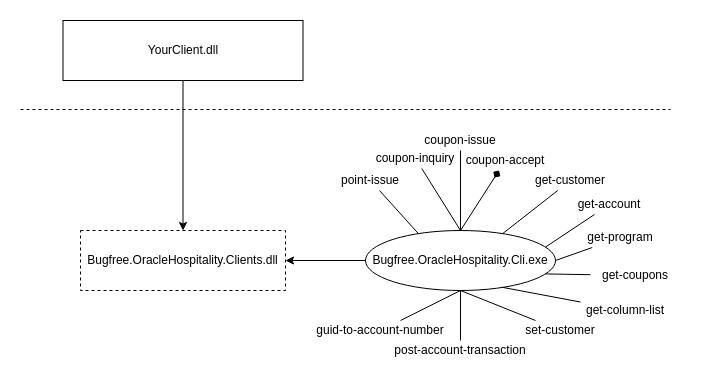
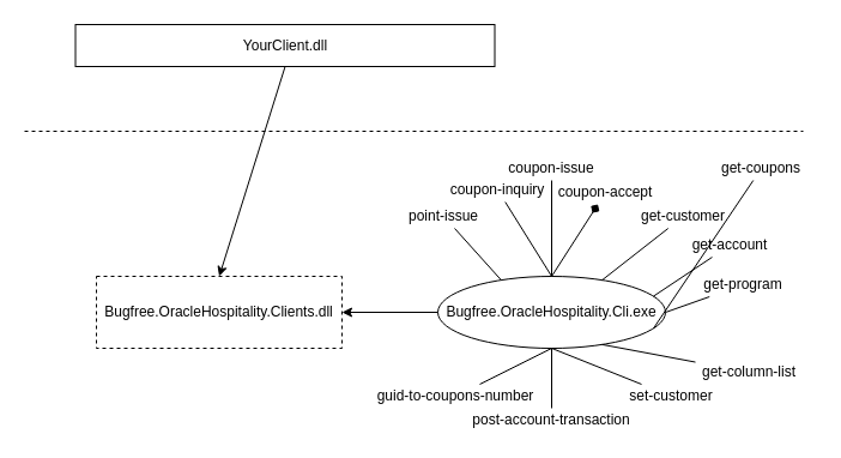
  <mxCell id="0" />
  <mxCell id="1" parent="0" />
  <mxCell id="2" value="Bugfree.OracleHospitality.Clients.dll" style="rounded=0;whiteSpace=wrap;html=1;dashed=1;" parent="1" vertex="1"><mxGeometry x="80" y="230" width="205" height="60" as="geometry" /></mxCell>
- <mxCell id="3" value="YourClient.dll" style="rounded=0;whiteSpace=wrap;html=1;" parent="1" vertex="1"><mxGeometry x="62.5" y="20" width="240" height="60" as="geometry" /></mxCell>
+ <mxCell id="3" value="YourClient.dll" style="rounded=0;whiteSpace=wrap;html=1;" parent="1" vertex="1"><mxGeometry x="62.5" y="20" width="350" height="35" as="geometry" /></mxCell>
  <mxCell id="4" value="Bugfree.OracleHospitality.Cli.exe" style="ellipse;whiteSpace=wrap;html=1;" parent="1" vertex="1"><mxGeometry x="365" y="230" width="190" height="60" as="geometry" /></mxCell>
  <mxCell id="5" value="" style="endArrow=none;html=1;exitX=0.25;exitY=0;exitDx=0;exitDy=0;" parent="1" source="4" target="6" edge="1"><mxGeometry width="50" height="50" relative="1" as="geometry"><mxPoint x="430" y="170" as="sourcePoint" /><mxPoint x="480" y="120" as="targetPoint" /></mxGeometry></mxCell>
  <mxCell id="6" value="point-issue" style="text;html=1;strokeColor=none;fillColor=none;align=center;verticalAlign=middle;whiteSpace=wrap;rounded=0;" parent="1" vertex="1"><mxGeometry x="335" y="170" width="70" height="20" as="geometry" /></mxCell>
  <mxCell id="7" value="" style="endArrow=none;html=1;exitX=0.5;exitY=0;exitDx=0;exitDy=0;" parent="1" source="4" target="8" edge="1"><mxGeometry width="50" height="50" relative="1" as="geometry"><mxPoint x="550" y="150" as="sourcePoint" /><mxPoint x="615" y="40" as="targetPoint" /></mxGeometry></mxCell>
  <mxCell id="8" value="coupon-inquiry" style="text;html=1;strokeColor=none;fillColor=none;align=center;verticalAlign=middle;whiteSpace=wrap;rounded=0;" parent="1" vertex="1"><mxGeometry x="365" y="148" width="100" height="20" as="geometry" /></mxCell>
  <mxCell id="9" value="" style="endArrow=none;html=1;exitX=0.5;exitY=0;exitDx=0;exitDy=0;" parent="1" source="4" target="10" edge="1"><mxGeometry width="50" height="50" relative="1" as="geometry"><mxPoint x="670" y="270" as="sourcePoint" /><mxPoint x="735" y="160" as="targetPoint" /></mxGeometry></mxCell>
  <mxCell id="10" value="coupon-issue" style="text;html=1;strokeColor=none;fillColor=none;align=center;verticalAlign=middle;whiteSpace=wrap;rounded=0;" parent="1" vertex="1"><mxGeometry x="420" y="130" width="80" height="20" as="geometry" /></mxCell>
  <mxCell id="11" value="" style="endArrow=diamond;html=1;exitX=0.5;exitY=0;exitDx=0;exitDy=0;" parent="1" source="4" target="12" edge="1"><mxGeometry width="50" height="50" relative="1" as="geometry"><mxPoint x="680" y="370" as="sourcePoint" /><mxPoint x="745" y="260" as="targetPoint" /></mxGeometry></mxCell>
  <mxCell id="12" value="coupon-accept" style="text;html=1;strokeColor=none;fillColor=none;align=center;verticalAlign=middle;whiteSpace=wrap;rounded=0;" parent="1" vertex="1"><mxGeometry x="460" y="150" width="90" height="20" as="geometry" /></mxCell>
  <mxCell id="13" value="" style="endArrow=none;html=1;exitX=0.75;exitY=0;exitDx=0;exitDy=0;" parent="1" source="4" target="14" edge="1"><mxGeometry width="50" height="50" relative="1" as="geometry"><mxPoint x="680" y="470" as="sourcePoint" /><mxPoint x="745" y="360" as="targetPoint" /></mxGeometry></mxCell>
  <mxCell id="14" value="get-customer" style="text;html=1;strokeColor=none;fillColor=none;align=center;verticalAlign=middle;whiteSpace=wrap;rounded=0;" parent="1" vertex="1"><mxGeometry x="530" y="170" width="80" height="20" as="geometry" /></mxCell>
  <mxCell id="15" value="" style="endArrow=none;html=1;exitX=1;exitY=0.25;exitDx=0;exitDy=0;" parent="1" source="4" target="16" edge="1"><mxGeometry width="50" height="50" relative="1" as="geometry"><mxPoint x="580" y="490" as="sourcePoint" /><mxPoint x="645" y="380" as="targetPoint" /></mxGeometry></mxCell>
  <mxCell id="16" value="get-account" style="text;html=1;strokeColor=none;fillColor=none;align=center;verticalAlign=middle;whiteSpace=wrap;rounded=0;" parent="1" vertex="1"><mxGeometry x="569" y="194" width="80" height="20" as="geometry" /></mxCell>
  <mxCell id="17" value="" style="endArrow=none;html=1;exitX=1;exitY=0.5;exitDx=0;exitDy=0;" parent="1" source="4" target="18" edge="1"><mxGeometry width="50" height="50" relative="1" as="geometry"><mxPoint x="465" y="500" as="sourcePoint" /><mxPoint x="530" y="390" as="targetPoint" /></mxGeometry></mxCell>
  <mxCell id="18" value="get-program" style="text;html=1;strokeColor=none;fillColor=none;align=center;verticalAlign=middle;whiteSpace=wrap;rounded=0;" parent="1" vertex="1"><mxGeometry x="580" y="227" width="80" height="20" as="geometry" /></mxCell>
  <mxCell id="19" value="" style="endArrow=none;html=1;exitX=1;exitY=0.75;exitDx=0;exitDy=0;" parent="1" source="4" target="20" edge="1"><mxGeometry width="50" height="50" relative="1" as="geometry"><mxPoint x="360" y="510" as="sourcePoint" /><mxPoint x="425" y="400" as="targetPoint" /></mxGeometry></mxCell>
- <mxCell id="20" value="get-coupons" style="text;html=1;strokeColor=none;fillColor=none;align=center;verticalAlign=middle;whiteSpace=wrap;rounded=0;" parent="1" vertex="1"><mxGeometry x="590" y="265" width="90" height="20" as="geometry" /></mxCell>
+ <mxCell id="20" value="get-coupons" style="text;html=1;strokeColor=none;fillColor=none;align=center;verticalAlign=middle;whiteSpace=wrap;rounded=0;" parent="1" vertex="1"><mxGeometry x="590" y="130" width="90" height="20" as="geometry" /></mxCell>
  <mxCell id="21" value="" style="endArrow=none;html=1;exitX=0.75;exitY=1;exitDx=0;exitDy=0;" parent="1" source="4" target="22" edge="1"><mxGeometry width="50" height="50" relative="1" as="geometry"><mxPoint x="255" y="510" as="sourcePoint" /><mxPoint x="320" y="400" as="targetPoint" /></mxGeometry></mxCell>
  <mxCell id="22" value="get-column-list" style="text;html=1;strokeColor=none;fillColor=none;align=center;verticalAlign=middle;whiteSpace=wrap;rounded=0;" parent="1" vertex="1"><mxGeometry x="580" y="300" width="90" height="20" as="geometry" /></mxCell>
  <mxCell id="23" value="" style="endArrow=none;html=1;exitX=0.5;exitY=1;exitDx=0;exitDy=0;" parent="1" source="4" target="24" edge="1"><mxGeometry width="50" height="50" relative="1" as="geometry"><mxPoint x="150" y="520" as="sourcePoint" /><mxPoint x="215" y="410" as="targetPoint" /></mxGeometry></mxCell>
  <mxCell id="24" value="set-customer" style="text;html=1;strokeColor=none;fillColor=none;align=center;verticalAlign=middle;whiteSpace=wrap;rounded=0;" parent="1" vertex="1"><mxGeometry x="520" y="320" width="80" height="20" as="geometry" /></mxCell>
  <mxCell id="25" value="" style="endArrow=none;html=1;exitX=0.5;exitY=1;exitDx=0;exitDy=0;" parent="1" source="4" target="26" edge="1"><mxGeometry width="50" height="50" relative="1" as="geometry"><mxPoint x="50" y="490" as="sourcePoint" /><mxPoint x="115" y="380" as="targetPoint" /></mxGeometry></mxCell>
  <mxCell id="26" value="post-account-transaction" style="text;html=1;strokeColor=none;fillColor=none;align=center;verticalAlign=middle;whiteSpace=wrap;rounded=0;" parent="1" vertex="1"><mxGeometry x="385" y="340" width="150" height="20" as="geometry" /></mxCell>
  <mxCell id="27" value="" style="endArrow=none;html=1;exitX=0.5;exitY=1;exitDx=0;exitDy=0;" parent="1" source="4" target="28" edge="1"><mxGeometry width="50" height="50" relative="1" as="geometry"><mxPoint x="0" y="410" as="sourcePoint" /><mxPoint x="65" y="300" as="targetPoint" /></mxGeometry></mxCell>
- <mxCell id="28" value="guid-to-account-number" style="text;html=1;strokeColor=none;fillColor=none;align=center;verticalAlign=middle;whiteSpace=wrap;rounded=0;" parent="1" vertex="1"><mxGeometry x="310" y="320" width="140" height="20" as="geometry" /></mxCell>
+ <mxCell id="28" value="guid-to-coupons-number" style="text;html=1;strokeColor=none;fillColor=none;align=center;verticalAlign=middle;whiteSpace=wrap;rounded=0;" parent="1" vertex="1"><mxGeometry x="310" y="320" width="140" height="20" as="geometry" /></mxCell>
  <mxCell id="29" value="" style="endArrow=none;dashed=1;html=1;" parent="1" edge="1"><mxGeometry width="50" height="50" relative="1" as="geometry"><mxPoint x="20" y="109" as="sourcePoint" /><mxPoint x="670" y="109" as="targetPoint" /></mxGeometry></mxCell>
  <mxCell id="30" value="" style="endArrow=classic;html=1;exitX=0.5;exitY=1;exitDx=0;exitDy=0;entryX=0.5;entryY=0;entryDx=0;entryDy=0;" parent="1" source="3" target="2" edge="1"><mxGeometry width="50" height="50" relative="1" as="geometry"><mxPoint x="200" y="-111" as="sourcePoint" /><mxPoint x="200" y="27" as="targetPoint" /></mxGeometry></mxCell>
  <mxCell id="31" value="" style="endArrow=classic;html=1;exitX=0;exitY=0.5;exitDx=0;exitDy=0;entryX=1;entryY=0.5;entryDx=0;entryDy=0;" parent="1" source="4" target="2" edge="1"><mxGeometry width="50" height="50" relative="1" as="geometry"><mxPoint x="380" y="57" as="sourcePoint" /><mxPoint x="320" y="57" as="targetPoint" /></mxGeometry></mxCell>
